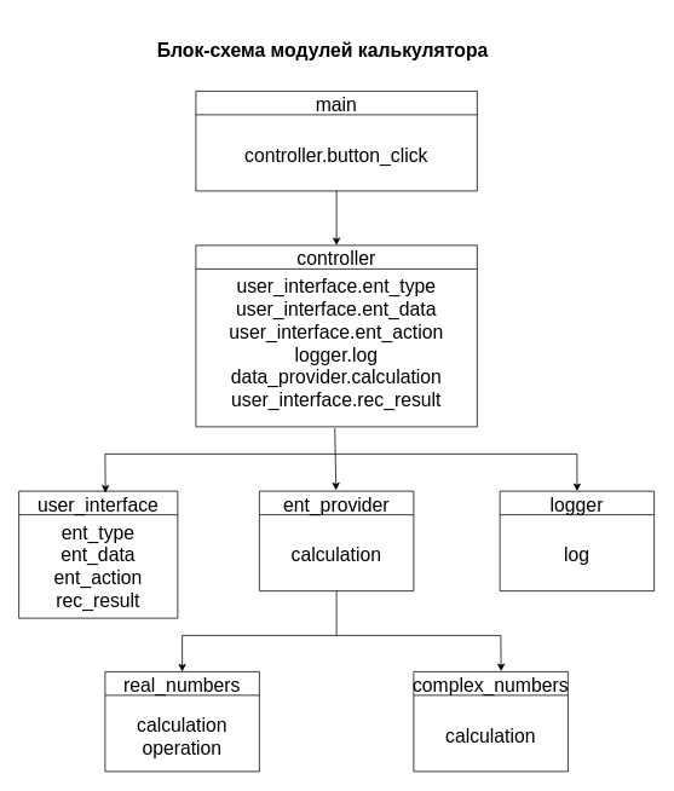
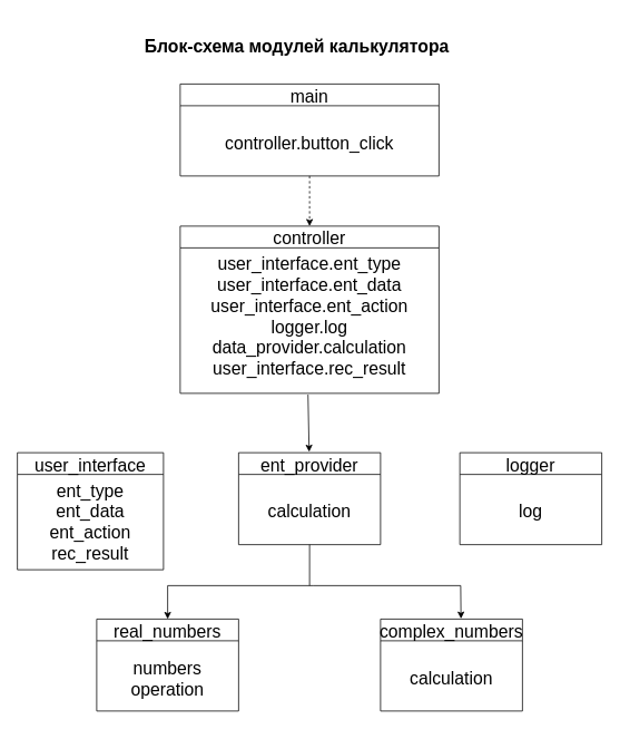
  <mxCell id="0" />
  <mxCell id="1" parent="0" />
  <mxCell id="2" value="&lt;b&gt;&lt;font style=&quot;font-size: 21px;&quot;&gt;Блок-схема модулей калькулятора&lt;/font&gt;&lt;/b&gt;" style="text;html=1;strokeColor=none;fillColor=none;align=center;verticalAlign=middle;whiteSpace=wrap;rounded=0;" vertex="1" parent="1"><mxGeometry x="35" y="20" width="640" height="70" as="geometry" /></mxCell>
  <mxCell id="3" value="main" style="swimlane;fontStyle=0;childLayout=stackLayout;horizontal=1;startSize=26;fillColor=none;horizontalStack=0;resizeParent=1;resizeParentMax=0;resizeLast=0;collapsible=1;marginBottom=0;fontSize=21;" vertex="1" parent="1"><mxGeometry x="215" y="100" width="310" height="110" as="geometry" /></mxCell>
  <mxCell id="4" value="controller.button_click" style="text;strokeColor=none;fillColor=none;align=center;verticalAlign=top;spacingLeft=4;spacingRight=4;overflow=hidden;rotatable=0;points=[[0,0.5],[1,0.5]];portConstraint=eastwest;fontSize=21;" vertex="1" parent="1"><mxGeometry x="215" y="152" width="310" height="26" as="geometry" /></mxCell>
  <mxCell id="5" value="controller" style="swimlane;fontStyle=0;childLayout=stackLayout;horizontal=1;startSize=26;fillColor=none;horizontalStack=0;resizeParent=1;resizeParentMax=0;resizeLast=0;collapsible=1;marginBottom=0;fontSize=21;" vertex="1" parent="1"><mxGeometry x="215" y="270" width="310" height="200" as="geometry" /></mxCell>
  <mxCell id="6" value="user_interface.ent_type&#10;user_interface.ent_data&#10;user_interface.ent_action&#10;logger.log&#10;data_provider.calculation&#10;user_interface.rec_result" style="text;strokeColor=none;fillColor=none;align=center;verticalAlign=top;spacingLeft=4;spacingRight=4;overflow=hidden;rotatable=0;points=[[0,0.5],[1,0.5]];portConstraint=eastwest;fontSize=21;" vertex="1" parent="5"><mxGeometry y="26" width="310" height="174" as="geometry" /></mxCell>
  <mxCell id="7" value="ent_provider" style="swimlane;fontStyle=0;childLayout=stackLayout;horizontal=1;startSize=26;fillColor=none;horizontalStack=0;resizeParent=1;resizeParentMax=0;resizeLast=0;collapsible=1;marginBottom=0;fontSize=21;" vertex="1" parent="1"><mxGeometry x="285" y="541" width="170" height="110" as="geometry" /></mxCell>
  <mxCell id="8" value="calculation" style="text;strokeColor=none;fillColor=none;align=center;verticalAlign=top;spacingLeft=4;spacingRight=4;overflow=hidden;rotatable=0;points=[[0,0.5],[1,0.5]];portConstraint=eastwest;fontSize=21;" vertex="1" parent="1"><mxGeometry x="295" y="591" width="150" height="26" as="geometry" /></mxCell>
  <mxCell id="9" value="user_interface" style="swimlane;fontStyle=0;childLayout=stackLayout;horizontal=1;startSize=26;fillColor=none;horizontalStack=0;resizeParent=1;resizeParentMax=0;resizeLast=0;collapsible=1;marginBottom=0;fontSize=21;" vertex="1" parent="1"><mxGeometry x="20" y="541" width="175" height="140" as="geometry" /></mxCell>
  <mxCell id="10" value="ent_type&#10;ent_data&#10;ent_action&#10;rec_result" style="text;strokeColor=none;fillColor=none;align=center;verticalAlign=top;spacingLeft=4;spacingRight=4;overflow=hidden;rotatable=0;points=[[0,0.5],[1,0.5]];portConstraint=eastwest;fontSize=21;" vertex="1" parent="9"><mxGeometry y="26" width="175" height="114" as="geometry" /></mxCell>
  <mxCell id="11" value="logger" style="swimlane;fontStyle=0;childLayout=stackLayout;horizontal=1;startSize=26;fillColor=none;horizontalStack=0;resizeParent=1;resizeParentMax=0;resizeLast=0;collapsible=1;marginBottom=0;fontSize=21;" vertex="1" parent="1"><mxGeometry x="550" y="541" width="170" height="110" as="geometry" /></mxCell>
  <mxCell id="12" value="&#10;log" style="text;strokeColor=none;fillColor=none;align=center;verticalAlign=top;spacingLeft=4;spacingRight=4;overflow=hidden;rotatable=0;points=[[0,0.5],[1,0.5]];portConstraint=eastwest;fontSize=21;" vertex="1" parent="11"><mxGeometry y="26" width="170" height="84" as="geometry" /></mxCell>
  <mxCell id="13" value="real_numbers" style="swimlane;fontStyle=0;childLayout=stackLayout;horizontal=1;startSize=26;fillColor=none;horizontalStack=0;resizeParent=1;resizeParentMax=0;resizeLast=0;collapsible=1;marginBottom=0;fontSize=21;" vertex="1" parent="1"><mxGeometry x="115" y="740" width="170" height="110" as="geometry" /></mxCell>
- <mxCell id="14" value="calculation&#10;operation" style="text;strokeColor=none;fillColor=none;align=center;verticalAlign=top;spacingLeft=4;spacingRight=4;overflow=hidden;rotatable=0;points=[[0,0.5],[1,0.5]];portConstraint=eastwest;fontSize=21;" vertex="1" parent="1"><mxGeometry x="125" y="780" width="150" height="58" as="geometry" /></mxCell>
+ <mxCell id="14" value="numbers&#10;operation" style="text;strokeColor=none;fillColor=none;align=center;verticalAlign=top;spacingLeft=4;spacingRight=4;overflow=hidden;rotatable=0;points=[[0,0.5],[1,0.5]];portConstraint=eastwest;fontSize=21;" vertex="1" parent="1"><mxGeometry x="125" y="780" width="150" height="58" as="geometry" /></mxCell>
  <mxCell id="15" value="complex_numbers" style="swimlane;fontStyle=0;childLayout=stackLayout;horizontal=1;startSize=26;fillColor=none;horizontalStack=0;resizeParent=1;resizeParentMax=0;resizeLast=0;collapsible=1;marginBottom=0;fontSize=21;" vertex="1" parent="1"><mxGeometry x="455" y="740" width="170" height="110" as="geometry" /></mxCell>
  <mxCell id="16" value="calculation" style="text;strokeColor=none;fillColor=none;align=center;verticalAlign=top;spacingLeft=4;spacingRight=4;overflow=hidden;rotatable=0;points=[[0,0.5],[1,0.5]];portConstraint=eastwest;fontSize=21;" vertex="1" parent="1"><mxGeometry x="465" y="792" width="150" height="26" as="geometry" /></mxCell>
- <mxCell id="17" value="" style="endArrow=classic;html=1;rounded=0;fontSize=21;exitX=0.5;exitY=1;exitDx=0;exitDy=0;entryX=0.5;entryY=0;entryDx=0;entryDy=0;" edge="1" parent="1" source="3" target="5"><mxGeometry width="50" height="50" relative="1" as="geometry"><mxPoint x="405" y="110" as="sourcePoint" /><mxPoint x="455" y="60" as="targetPoint" /></mxGeometry></mxCell>
+ <mxCell id="17" value="" style="endArrow=classic;html=1;rounded=0;fontSize=21;exitX=0.5;exitY=1;exitDx=0;exitDy=0;entryX=0.5;entryY=0;entryDx=0;entryDy=0;dashed=1;" edge="1" parent="1" source="3" target="5"><mxGeometry width="50" height="50" relative="1" as="geometry"><mxPoint x="405" y="110" as="sourcePoint" /><mxPoint x="455" y="60" as="targetPoint" /></mxGeometry></mxCell>
  <mxCell id="18" value="" style="endArrow=classic;html=1;rounded=0;fontSize=21;exitX=0.494;exitY=1.009;exitDx=0;exitDy=0;entryX=0.5;entryY=0;entryDx=0;entryDy=0;exitPerimeter=0;" edge="1" parent="1" source="6"><mxGeometry width="50" height="50" relative="1" as="geometry"><mxPoint x="369.5" y="480" as="sourcePoint" /><mxPoint x="369.5" y="540" as="targetPoint" /></mxGeometry></mxCell>
- <mxCell id="19" value="" style="endArrow=classic;startArrow=classic;html=1;rounded=0;fontSize=21;entryX=0.5;entryY=0;entryDx=0;entryDy=0;exitX=0.545;exitY=0.013;exitDx=0;exitDy=0;exitPerimeter=0;" edge="1" parent="1" source="9" target="11"><mxGeometry width="50" height="50" relative="1" as="geometry"><mxPoint x="-15" y="470" as="sourcePoint" /><mxPoint x="695" y="480" as="targetPoint" /><Array as="points"><mxPoint x="115" y="500" /><mxPoint x="375" y="500" /><mxPoint x="635" y="500" /></Array></mxGeometry></mxCell>
  <mxCell id="20" value="" style="endArrow=classic;startArrow=classic;html=1;rounded=0;fontSize=21;entryX=0.567;entryY=-0.004;entryDx=0;entryDy=0;exitX=0.5;exitY=0;exitDx=0;exitDy=0;entryPerimeter=0;" edge="1" parent="1" source="13" target="15"><mxGeometry width="50" height="50" relative="1" as="geometry"><mxPoint x="125.375" y="552.82" as="sourcePoint" /><mxPoint x="645" y="551" as="targetPoint" /><Array as="points"><mxPoint x="200" y="700" /><mxPoint x="375" y="700" /><mxPoint x="551" y="700" /></Array></mxGeometry></mxCell>
  <mxCell id="21" value="" style="endArrow=none;html=1;rounded=0;fontSize=21;entryX=0.5;entryY=1;entryDx=0;entryDy=0;" edge="1" parent="1" target="7"><mxGeometry width="50" height="50" relative="1" as="geometry"><mxPoint x="370" y="700" as="sourcePoint" /><mxPoint x="455" y="660" as="targetPoint" /></mxGeometry></mxCell>
